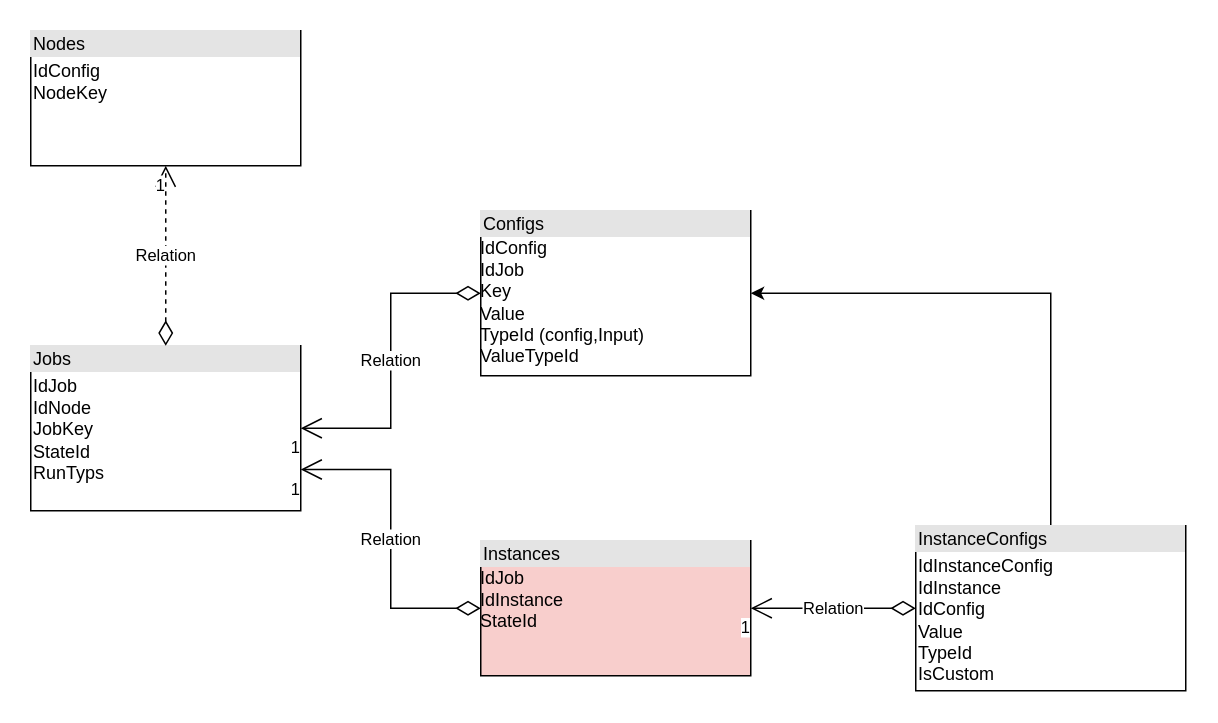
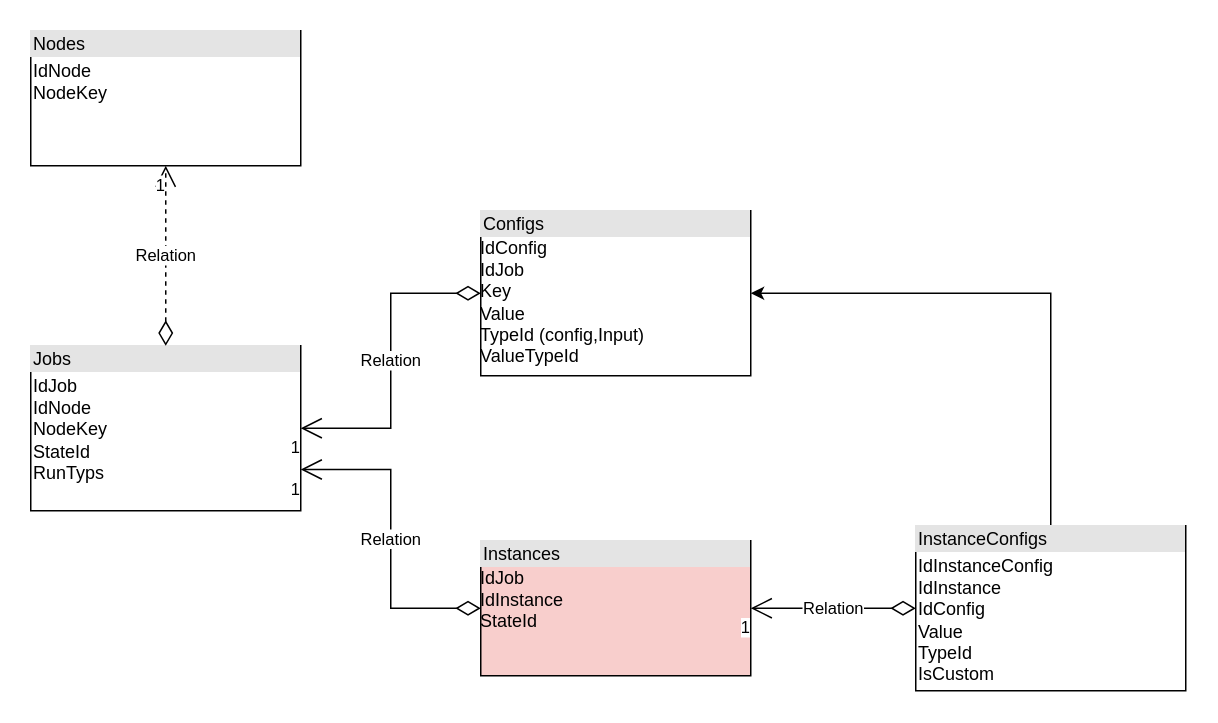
  <mxCell id="0" />
  <mxCell id="1" parent="0" />
- <mxCell id="2" value="&lt;div style=&quot;box-sizing:border-box;width:100%;background:#e4e4e4;padding:2px;&quot;&gt;Nodes&lt;/div&gt;&lt;table style=&quot;width:100%;font-size:1em;&quot; cellpadding=&quot;2&quot; cellspacing=&quot;0&quot;&gt;&lt;tbody&gt;&lt;tr&gt;&lt;td&gt;IdConfig&lt;br&gt;NodeKey&lt;/td&gt;&lt;td&gt;&lt;br&gt;&lt;/td&gt;&lt;/tr&gt;&lt;tr&gt;&lt;td&gt;&lt;/td&gt;&lt;td&gt;&lt;br&gt;&lt;/td&gt;&lt;/tr&gt;&lt;/tbody&gt;&lt;/table&gt;" style="verticalAlign=top;align=left;overflow=fill;html=1;whiteSpace=wrap;" vertex="1" parent="1"><mxGeometry x="20" y="20" width="180" height="90" as="geometry" /></mxCell>
- <mxCell id="3" value="&lt;div style=&quot;box-sizing:border-box;width:100%;background:#e4e4e4;padding:2px;&quot;&gt;Jobs&lt;/div&gt;&lt;table style=&quot;width:100%;font-size:1em;&quot; cellpadding=&quot;2&quot; cellspacing=&quot;0&quot;&gt;&lt;tbody&gt;&lt;tr&gt;&lt;td&gt;IdJob&lt;br&gt;IdNode&lt;br&gt;JobKey&lt;br&gt;StateId&lt;br&gt;RunTyps&lt;br&gt;&lt;/td&gt;&lt;td&gt;&lt;/td&gt;&lt;/tr&gt;&lt;/tbody&gt;&lt;/table&gt;" style="verticalAlign=top;align=left;overflow=fill;html=1;whiteSpace=wrap;" vertex="1" parent="1"><mxGeometry x="20" y="230" width="180" height="110" as="geometry" /></mxCell>
+ <mxCell id="2" value="&lt;div style=&quot;box-sizing:border-box;width:100%;background:#e4e4e4;padding:2px;&quot;&gt;Nodes&lt;/div&gt;&lt;table style=&quot;width:100%;font-size:1em;&quot; cellpadding=&quot;2&quot; cellspacing=&quot;0&quot;&gt;&lt;tbody&gt;&lt;tr&gt;&lt;td&gt;IdNode&lt;br&gt;NodeKey&lt;/td&gt;&lt;td&gt;&lt;br&gt;&lt;/td&gt;&lt;/tr&gt;&lt;tr&gt;&lt;td&gt;&lt;/td&gt;&lt;td&gt;&lt;br&gt;&lt;/td&gt;&lt;/tr&gt;&lt;/tbody&gt;&lt;/table&gt;" style="verticalAlign=top;align=left;overflow=fill;html=1;whiteSpace=wrap;" vertex="1" parent="1"><mxGeometry x="20" y="20" width="180" height="90" as="geometry" /></mxCell>
+ <mxCell id="3" value="&lt;div style=&quot;box-sizing:border-box;width:100%;background:#e4e4e4;padding:2px;&quot;&gt;Jobs&lt;/div&gt;&lt;table style=&quot;width:100%;font-size:1em;&quot; cellpadding=&quot;2&quot; cellspacing=&quot;0&quot;&gt;&lt;tbody&gt;&lt;tr&gt;&lt;td&gt;IdJob&lt;br&gt;IdNode&lt;br&gt;NodeKey&lt;br&gt;StateId&lt;br&gt;RunTyps&lt;br&gt;&lt;/td&gt;&lt;td&gt;&lt;/td&gt;&lt;/tr&gt;&lt;/tbody&gt;&lt;/table&gt;" style="verticalAlign=top;align=left;overflow=fill;html=1;whiteSpace=wrap;" vertex="1" parent="1"><mxGeometry x="20" y="230" width="180" height="110" as="geometry" /></mxCell>
  <mxCell id="4" value="Relation" style="endArrow=open;html=1;endSize=12;startArrow=diamondThin;startSize=14;startFill=0;edgeStyle=orthogonalEdgeStyle;rounded=0;dashed=1;" edge="1" parent="1" source="3" target="2"><mxGeometry relative="1" as="geometry"><mxPoint x="440" y="50" as="sourcePoint" /><mxPoint x="600" y="50" as="targetPoint" /></mxGeometry></mxCell>
  <mxCell id="5" value="1" style="edgeLabel;resizable=0;html=1;align=right;verticalAlign=top;" connectable="0" vertex="1" parent="4"><mxGeometry x="1" relative="1" as="geometry" /></mxCell>
  <mxCell id="6" value="&lt;div style=&quot;box-sizing:border-box;width:100%;background:#e4e4e4;padding:2px;&quot;&gt;Instances&lt;/div&gt;IdJob&lt;div&gt;IdInstance&lt;/div&gt;&lt;div&gt;StateId&lt;/div&gt;&lt;div&gt;&lt;br&gt;&lt;/div&gt;" style="verticalAlign=top;align=left;overflow=fill;html=1;whiteSpace=wrap;fillColor=#f8cecc;" vertex="1" parent="1"><mxGeometry x="320" y="360" width="180" height="90" as="geometry" /></mxCell>
  <mxCell id="7" value="&lt;div style=&quot;box-sizing:border-box;width:100%;background:#e4e4e4;padding:2px;&quot;&gt;Configs&lt;/div&gt;&lt;div&gt;IdConfig&lt;/div&gt;IdJob&lt;div&gt;Key&lt;/div&gt;&lt;div&gt;&lt;span style=&quot;background-color: initial;&quot;&gt;Value&lt;/span&gt;&lt;br&gt;&lt;/div&gt;&lt;div&gt;TypeId (config,Input)&lt;/div&gt;&lt;div&gt;ValueTypeId&lt;/div&gt;" style="verticalAlign=top;align=left;overflow=fill;html=1;whiteSpace=wrap;" vertex="1" parent="1"><mxGeometry x="320" y="140" width="180" height="110" as="geometry" /></mxCell>
  <mxCell id="8" style="edgeStyle=orthogonalEdgeStyle;rounded=0;orthogonalLoop=1;jettySize=auto;html=1;entryX=1;entryY=0.5;entryDx=0;entryDy=0;" edge="1" parent="1" source="9" target="7"><mxGeometry relative="1" as="geometry"><Array as="points"><mxPoint x="700" y="195" /></Array></mxGeometry></mxCell>
  <mxCell id="9" value="&lt;div style=&quot;box-sizing:border-box;width:100%;background:#e4e4e4;padding:2px;&quot;&gt;InstanceConfigs&lt;/div&gt;&lt;table style=&quot;width:100%;font-size:1em;&quot; cellpadding=&quot;2&quot; cellspacing=&quot;0&quot;&gt;&lt;tbody&gt;&lt;tr&gt;&lt;td&gt;IdInstanceConfig&lt;br&gt;IdInstance&lt;br&gt;IdConfig&lt;br&gt;Value&lt;br&gt;TypeId&lt;br&gt;IsCustom&lt;br&gt;&lt;br&gt;&lt;/td&gt;&lt;td&gt;&lt;/td&gt;&lt;/tr&gt;&lt;/tbody&gt;&lt;/table&gt;" style="verticalAlign=top;align=left;overflow=fill;html=1;whiteSpace=wrap;" vertex="1" parent="1"><mxGeometry x="610" y="350" width="180" height="110" as="geometry" /></mxCell>
  <mxCell id="10" value="Relation" style="endArrow=open;html=1;endSize=12;startArrow=diamondThin;startSize=14;startFill=0;edgeStyle=orthogonalEdgeStyle;rounded=0;" edge="1" parent="1" source="7" target="3"><mxGeometry relative="1" as="geometry"><mxPoint x="130" y="220" as="sourcePoint" /><mxPoint x="290" y="220" as="targetPoint" /></mxGeometry></mxCell>
  <mxCell id="11" value="1" style="edgeLabel;resizable=0;html=1;align=right;verticalAlign=top;" connectable="0" vertex="1" parent="10"><mxGeometry x="1" relative="1" as="geometry" /></mxCell>
  <mxCell id="12" value="Relation" style="endArrow=open;html=1;endSize=12;startArrow=diamondThin;startSize=14;startFill=0;edgeStyle=orthogonalEdgeStyle;rounded=0;entryX=1;entryY=0.75;entryDx=0;entryDy=0;" edge="1" parent="1" source="6" target="3"><mxGeometry relative="1" as="geometry"><mxPoint x="210" y="160" as="sourcePoint" /><mxPoint x="370" y="160" as="targetPoint" /></mxGeometry></mxCell>
  <mxCell id="13" value="1" style="edgeLabel;resizable=0;html=1;align=right;verticalAlign=top;" connectable="0" vertex="1" parent="12"><mxGeometry x="1" relative="1" as="geometry" /></mxCell>
  <mxCell id="14" value="Relation" style="endArrow=open;html=1;endSize=12;startArrow=diamondThin;startSize=14;startFill=0;edgeStyle=orthogonalEdgeStyle;rounded=0;" edge="1" parent="1" source="9" target="6"><mxGeometry relative="1" as="geometry"><mxPoint x="520" y="240" as="sourcePoint" /><mxPoint x="680" y="240" as="targetPoint" /></mxGeometry></mxCell>
  <mxCell id="15" value="1" style="edgeLabel;resizable=0;html=1;align=right;verticalAlign=top;" connectable="0" vertex="1" parent="14"><mxGeometry x="1" relative="1" as="geometry" /></mxCell>
